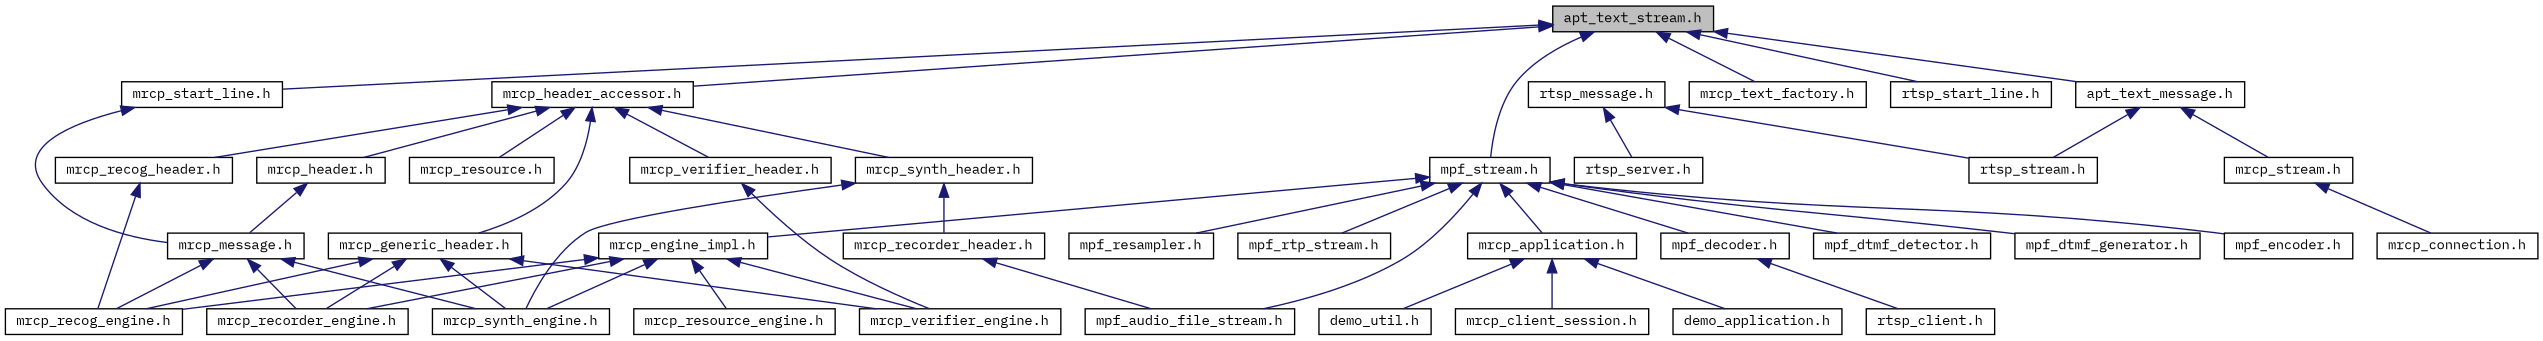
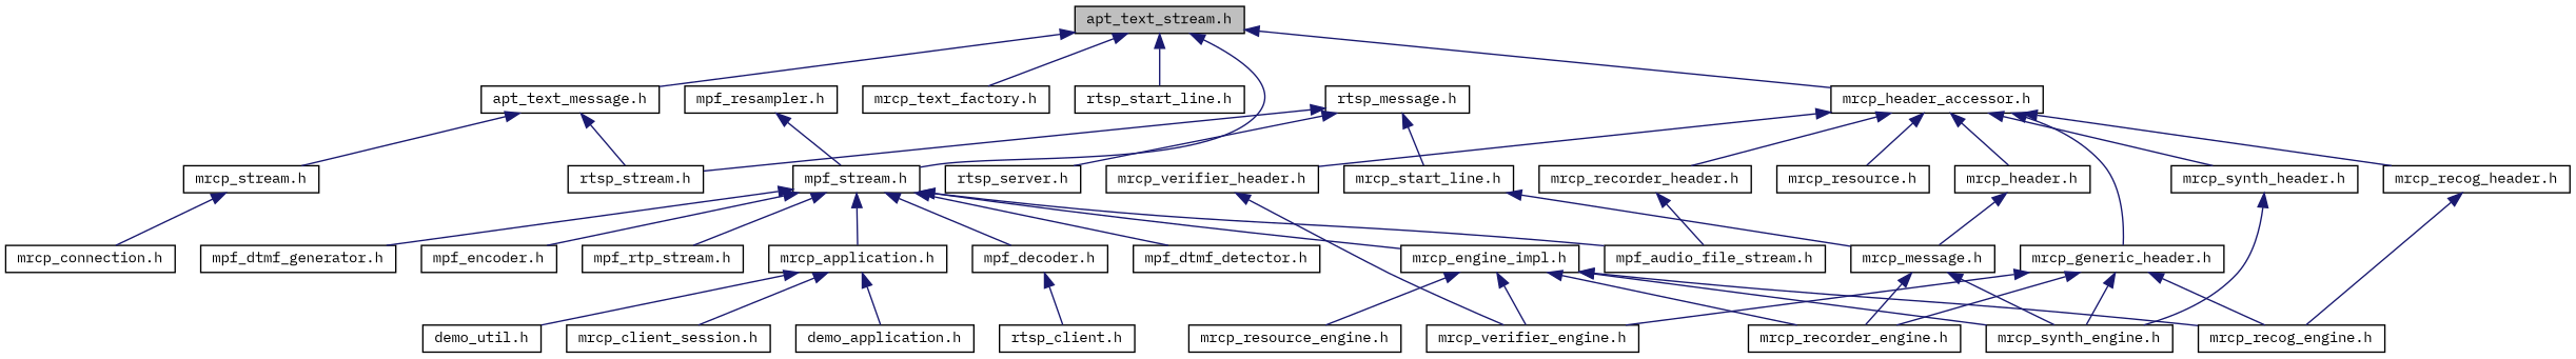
  digraph {
    fontname="IBM Plex Mono"
    node [color=black fillcolor=white fontname="IBM Plex Mono" fontsize=10 shape=record style=filled]
    edge [color=midnightblue dir=back fontname="IBM Plex Mono" fontsize=10 labelfontname=Helvetica labelfontsize=10 style=solid]
    n1 [fillcolor=grey75 fontcolor=black height=0.2 label="apt_text_stream.h" width=0.4]
    n2 [height=0.2 label="apt_text_message.h" width=0.4]
    n3 [height=0.2 label="mpf_stream.h" width=0.4]
    n4 [height=0.2 label="mrcp_text_factory.h" width=0.4]
    n5 [height=0.2 label="mrcp_header_accessor.h" width=0.4]
    n6 [height=0.2 label="mrcp_start_line.h" width=0.4]
    n7 [height=0.2 label="rtsp_start_line.h" width=0.4]
    n8 [height=0.2 label="mrcp_stream.h" width=0.4]
    n9 [height=0.2 label="rtsp_stream.h" width=0.4]
    n10 [height=0.2 label="mpf_audio_file_stream.h" width=0.4]
    n11 [height=0.2 label="mpf_decoder.h" width=0.4]
    n12 [height=0.2 label="mpf_dtmf_detector.h" width=0.4]
    n13 [height=0.2 label="mpf_dtmf_generator.h" width=0.4]
    n14 [height=0.2 label="mpf_encoder.h" width=0.4]
    n15 [height=0.2 label="mpf_resampler.h" width=0.4]
    n16 [height=0.2 label="mpf_rtp_stream.h" width=0.4]
    n17 [height=0.2 label="mrcp_application.h" width=0.4]
    n18 [height=0.2 label="mrcp_engine_impl.h" width=0.4]
    n19 [height=0.2 label="mrcp_resource.h" width=0.4]
    n20 [height=0.2 label="mrcp_generic_header.h" width=0.4]
    n21 [height=0.2 label="mrcp_header.h" width=0.4]
    n22 [height=0.2 label="mrcp_recog_header.h" width=0.4]
    n23 [height=0.2 label="mrcp_recorder_header.h" width=0.4]
    n24 [height=0.2 label="mrcp_synth_header.h" width=0.4]
    n25 [height=0.2 label="mrcp_verifier_header.h" width=0.4]
    n26 [height=0.2 label="mrcp_message.h" width=0.4]
    n27 [height=0.2 label="mrcp_connection.h" width=0.4]
    n28 [height=0.2 label="rtsp_client.h" width=0.4]
    n29 [height=0.2 label="mrcp_client_session.h" width=0.4]
    n30 [height=0.2 label="demo_application.h" width=0.4]
    n31 [height=0.2 label="demo_util.h" width=0.4]
    n32 [height=0.2 label="mrcp_recog_engine.h" width=0.4]
    n33 [height=0.2 label="mrcp_recorder_engine.h" width=0.4]
    n34 [height=0.2 label="mrcp_resource_engine.h" width=0.4]
    n35 [height=0.2 label="mrcp_synth_engine.h" width=0.4]
    n36 [height=0.2 label="mrcp_verifier_engine.h" width=0.4]
    n37 [height=0.2 label="rtsp_message.h" width=0.4]
    n38 [height=0.2 label="rtsp_server.h" width=0.4]
    n1 -> n2
    n1 -> n3
    n1 -> n4
    n1 -> n5
-   n1 -> n6
+   n37 -> n6
    n1 -> n7
    n2 -> n8
    n2 -> n9
    n3 -> n10
    n3 -> n11
    n3 -> n12
    n3 -> n13
    n3 -> n14
-   n3 -> n15
+   n15 -> n3
    n3 -> n16
    n3 -> n17
    n3 -> n18
    n5 -> n19
    n5 -> n20
    n5 -> n21
    n5 -> n22
-   n24 -> n23
+   n5 -> n23
    n5 -> n24
    n5 -> n25
    n6 -> n26
    n8 -> n27
    n11 -> n28
    n17 -> n29
    n17 -> n30
    n17 -> n31
    n18 -> n32
    n18 -> n33
    n18 -> n34
    n18 -> n35
    n18 -> n36
    n20 -> n32
    n20 -> n33
    n20 -> n35
    n20 -> n36
    n21 -> n26
    n22 -> n32
    n23 -> n10
    n24 -> n35
    n25 -> n36
-   n26 -> n32
    n26 -> n33
    n26 -> n35
    n37 -> n9
    n37 -> n38
  }
